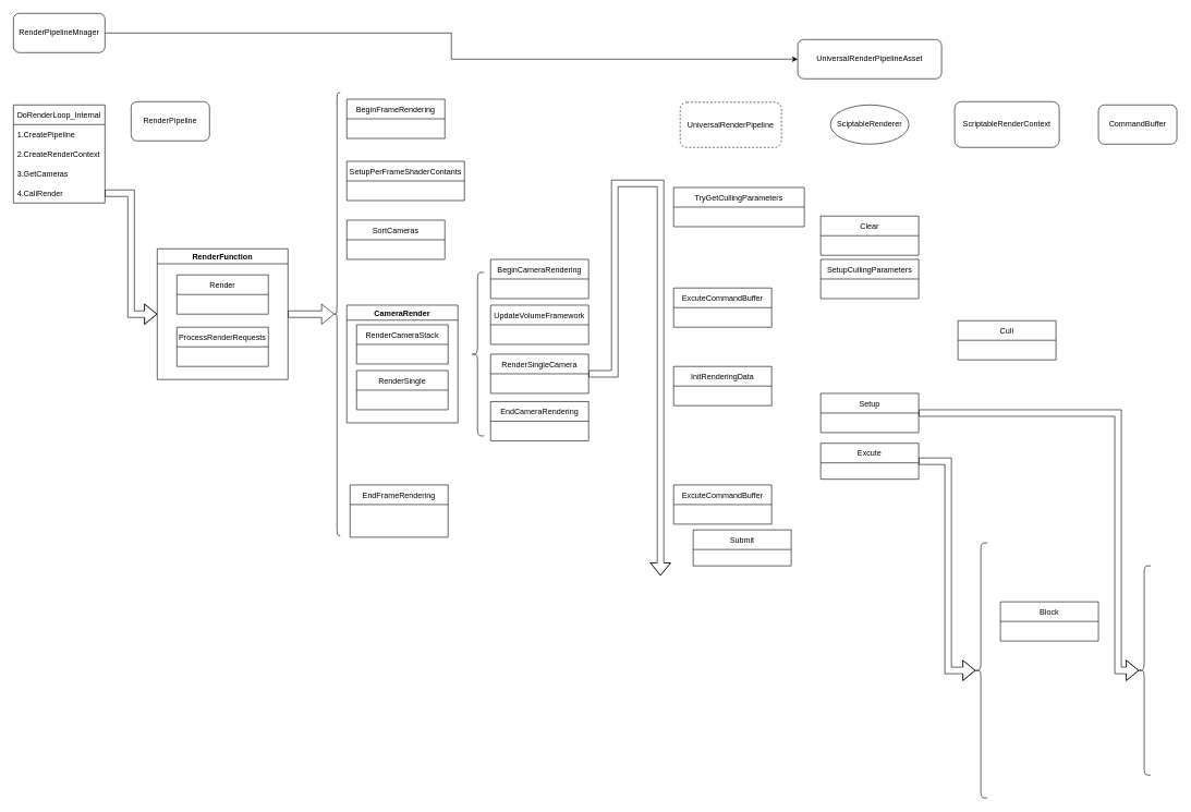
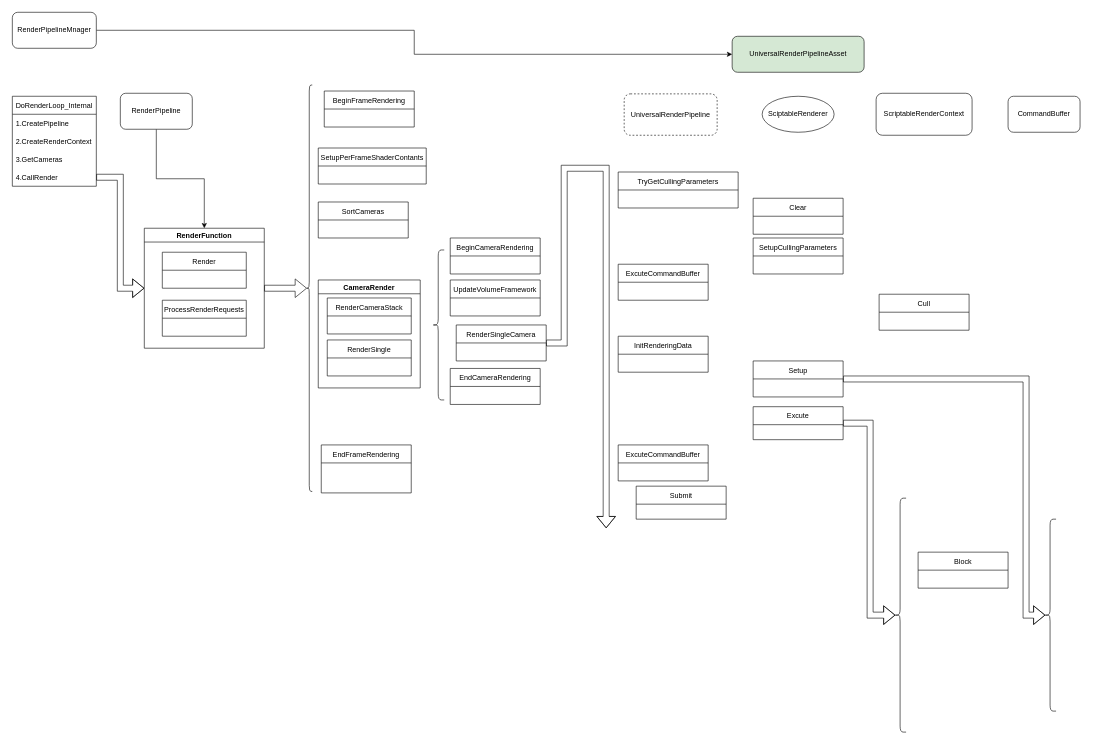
  <mxCell id="0" />
  <mxCell id="1" parent="0" />
  <mxCell id="2" style="edgeStyle=orthogonalEdgeStyle;rounded=0;orthogonalLoop=1;jettySize=auto;html=1;" parent="1" source="3" target="34" edge="1"><mxGeometry relative="1" as="geometry" /></mxCell>
  <mxCell id="3" value="RenderPipelineMnager" style="rounded=1;whiteSpace=wrap;html=1;" parent="1" vertex="1"><mxGeometry x="20" y="20" width="140" height="60" as="geometry" /></mxCell>
  <mxCell id="4" value="ScriptableRenderContext" style="rounded=1;whiteSpace=wrap;html=1;" parent="1" vertex="1"><mxGeometry x="1460" y="155" width="160" height="70" as="geometry" /></mxCell>
  <mxCell id="5" value="DoRenderLoop_Internal" style="swimlane;fontStyle=0;childLayout=stackLayout;horizontal=1;startSize=30;horizontalStack=0;resizeParent=1;resizeParentMax=0;resizeLast=0;collapsible=1;marginBottom=0;" parent="1" vertex="1"><mxGeometry x="20" y="160" width="140" height="150" as="geometry" /></mxCell>
  <mxCell id="6" value="1.CreatePipeline" style="text;strokeColor=none;fillColor=none;align=left;verticalAlign=middle;spacingLeft=4;spacingRight=4;overflow=hidden;points=[[0,0.5],[1,0.5]];portConstraint=eastwest;rotatable=0;" parent="5" vertex="1"><mxGeometry y="30" width="140" height="30" as="geometry" /></mxCell>
  <mxCell id="7" value="2.CreateRenderContext" style="text;strokeColor=none;fillColor=none;align=left;verticalAlign=middle;spacingLeft=4;spacingRight=4;overflow=hidden;points=[[0,0.5],[1,0.5]];portConstraint=eastwest;rotatable=0;" parent="5" vertex="1"><mxGeometry y="60" width="140" height="30" as="geometry" /></mxCell>
  <mxCell id="8" value="3.GetCameras" style="text;strokeColor=none;fillColor=none;align=left;verticalAlign=middle;spacingLeft=4;spacingRight=4;overflow=hidden;points=[[0,0.5],[1,0.5]];portConstraint=eastwest;rotatable=0;" parent="5" vertex="1"><mxGeometry y="90" width="140" height="30" as="geometry" /></mxCell>
  <mxCell id="9" value="4.CallRender" style="text;strokeColor=none;fillColor=none;align=left;verticalAlign=middle;spacingLeft=4;spacingRight=4;overflow=hidden;points=[[0,0.5],[1,0.5]];portConstraint=eastwest;rotatable=0;" parent="5" vertex="1"><mxGeometry y="120" width="140" height="30" as="geometry" /></mxCell>
+ <mxCell id="10" style="edgeStyle=orthogonalEdgeStyle;rounded=0;orthogonalLoop=1;jettySize=auto;html=1;entryX=0.5;entryY=0;entryDx=0;entryDy=0;" parent="1" source="11" target="16" edge="1"><mxGeometry relative="1" as="geometry"><mxPoint x="350" y="380" as="targetPoint" /></mxGeometry></mxCell>
  <mxCell id="11" value="RenderPipeline" style="rounded=1;whiteSpace=wrap;html=1;" parent="1" vertex="1"><mxGeometry x="200" y="155" width="120" height="60" as="geometry" /></mxCell>
  <mxCell id="12" style="edgeStyle=orthogonalEdgeStyle;rounded=0;orthogonalLoop=1;jettySize=auto;html=1;entryX=0;entryY=0.5;entryDx=0;entryDy=0;endArrow=block;endFill=0;shape=flexArrow;" parent="1" source="9" target="16" edge="1"><mxGeometry relative="1" as="geometry"><mxPoint x="275" y="425" as="targetPoint" /></mxGeometry></mxCell>
  <mxCell id="13" value="" style="shape=curlyBracket;whiteSpace=wrap;html=1;rounded=1;" parent="1" vertex="1"><mxGeometry x="510" y="141.25" width="10" height="677.5" as="geometry" /></mxCell>
- <mxCell id="14" value="BeginFrameRendering" style="swimlane;fontStyle=0;childLayout=stackLayout;horizontal=1;startSize=30;horizontalStack=0;resizeParent=1;resizeParentMax=0;resizeLast=0;collapsible=1;marginBottom=0;" parent="1" vertex="1"><mxGeometry x="530" y="151.25" width="150" height="60" as="geometry"><mxRectangle x="490" y="215" width="150" height="30" as="alternateBounds" /></mxGeometry></mxCell>
+ <mxCell id="14" value="BeginFrameRendering" style="swimlane;fontStyle=0;childLayout=stackLayout;horizontal=1;startSize=30;horizontalStack=0;resizeParent=1;resizeParentMax=0;resizeLast=0;collapsible=1;marginBottom=0;" parent="1" vertex="1"><mxGeometry x="540" y="151.25" width="150" height="60" as="geometry"><mxRectangle x="490" y="215" width="150" height="30" as="alternateBounds" /></mxGeometry></mxCell>
  <mxCell id="15" style="edgeStyle=orthogonalEdgeStyle;rounded=0;orthogonalLoop=1;jettySize=auto;html=1;endArrow=classic;endFill=1;entryX=0.1;entryY=0.5;entryDx=0;entryDy=0;entryPerimeter=0;shape=flexArrow;" parent="1" source="16" target="13" edge="1"><mxGeometry relative="1" as="geometry"><mxPoint x="500" y="490" as="targetPoint" /></mxGeometry></mxCell>
  <mxCell id="16" value="RenderFunction" style="swimlane;startSize=23;" parent="1" vertex="1"><mxGeometry x="240" y="380" width="200" height="200" as="geometry" /></mxCell>
  <mxCell id="17" value="Render" style="swimlane;fontStyle=0;childLayout=stackLayout;horizontal=1;startSize=30;horizontalStack=0;resizeParent=1;resizeParentMax=0;resizeLast=0;collapsible=1;marginBottom=0;" parent="16" vertex="1"><mxGeometry x="30" y="40" width="140" height="60" as="geometry" /></mxCell>
  <mxCell id="18" value="ProcessRenderRequests" style="swimlane;fontStyle=0;childLayout=stackLayout;horizontal=1;startSize=30;horizontalStack=0;resizeParent=1;resizeParentMax=0;resizeLast=0;collapsible=1;marginBottom=0;" parent="16" vertex="1"><mxGeometry x="30" y="120" width="140" height="60" as="geometry"><mxRectangle x="30" y="120" width="170" height="30" as="alternateBounds" /></mxGeometry></mxCell>
  <mxCell id="19" value="SetupPerFrameShaderContants" style="swimlane;fontStyle=0;childLayout=stackLayout;horizontal=1;startSize=30;horizontalStack=0;resizeParent=1;resizeParentMax=0;resizeLast=0;collapsible=1;marginBottom=0;" parent="1" vertex="1"><mxGeometry x="530" y="246.25" width="180" height="60" as="geometry"><mxRectangle x="490" y="310" width="200" height="30" as="alternateBounds" /></mxGeometry></mxCell>
  <mxCell id="20" value="SortCameras" style="swimlane;fontStyle=0;childLayout=stackLayout;horizontal=1;startSize=30;horizontalStack=0;resizeParent=1;resizeParentMax=0;resizeLast=0;collapsible=1;marginBottom=0;" parent="1" vertex="1"><mxGeometry x="530" y="336.25" width="150" height="60" as="geometry"><mxRectangle x="490" y="215" width="150" height="30" as="alternateBounds" /></mxGeometry></mxCell>
  <mxCell id="21" value="CameraRender" style="swimlane;startSize=23;" parent="1" vertex="1"><mxGeometry x="530" y="466.25" width="170" height="180" as="geometry" /></mxCell>
  <mxCell id="22" value="RenderCameraStack" style="swimlane;fontStyle=0;childLayout=stackLayout;horizontal=1;startSize=30;horizontalStack=0;resizeParent=1;resizeParentMax=0;resizeLast=0;collapsible=1;marginBottom=0;" parent="21" vertex="1"><mxGeometry x="15" y="30" width="140" height="60" as="geometry" /></mxCell>
  <mxCell id="23" value="RenderSingle" style="swimlane;fontStyle=0;childLayout=stackLayout;horizontal=1;startSize=30;horizontalStack=0;resizeParent=1;resizeParentMax=0;resizeLast=0;collapsible=1;marginBottom=0;" parent="21" vertex="1"><mxGeometry x="15" y="100" width="140" height="60" as="geometry"><mxRectangle x="30" y="120" width="170" height="30" as="alternateBounds" /></mxGeometry></mxCell>
  <mxCell id="24" value="" style="shape=curlyBracket;whiteSpace=wrap;html=1;rounded=1;" parent="1" vertex="1"><mxGeometry x="720" y="416.25" width="20" height="250" as="geometry" /></mxCell>
  <mxCell id="25" value="BeginCameraRendering" style="swimlane;fontStyle=0;childLayout=stackLayout;horizontal=1;startSize=30;horizontalStack=0;resizeParent=1;resizeParentMax=0;resizeLast=0;collapsible=1;marginBottom=0;" parent="1" vertex="1"><mxGeometry x="750" y="396.25" width="150" height="60" as="geometry"><mxRectangle x="490" y="215" width="150" height="30" as="alternateBounds" /></mxGeometry></mxCell>
  <mxCell id="26" value="EndCameraRendering" style="swimlane;fontStyle=0;childLayout=stackLayout;horizontal=1;startSize=30;horizontalStack=0;resizeParent=1;resizeParentMax=0;resizeLast=0;collapsible=1;marginBottom=0;" parent="1" vertex="1"><mxGeometry x="750" y="613.75" width="150" height="60" as="geometry"><mxRectangle x="490" y="215" width="150" height="30" as="alternateBounds" /></mxGeometry></mxCell>
  <mxCell id="27" value="UpdateVolumeFramework" style="swimlane;fontStyle=0;childLayout=stackLayout;horizontal=1;startSize=30;horizontalStack=0;resizeParent=1;resizeParentMax=0;resizeLast=0;collapsible=1;marginBottom=0;" parent="1" vertex="1"><mxGeometry x="750" y="466.25" width="150" height="60" as="geometry"><mxRectangle x="490" y="215" width="150" height="30" as="alternateBounds" /></mxGeometry></mxCell>
  <mxCell id="28" style="edgeStyle=orthogonalEdgeStyle;shape=flexArrow;rounded=0;orthogonalLoop=1;jettySize=auto;html=1;endArrow=classic;endFill=1;" parent="1" source="29" edge="1"><mxGeometry relative="1" as="geometry"><mxPoint x="1010" y="880" as="targetPoint" /><Array as="points"><mxPoint x="940" y="571" /><mxPoint x="940" y="280" /><mxPoint x="1010" y="280" /></Array></mxGeometry></mxCell>
- <mxCell id="29" value="RenderSingleCamera" style="swimlane;fontStyle=0;childLayout=stackLayout;horizontal=1;startSize=30;horizontalStack=0;resizeParent=1;resizeParentMax=0;resizeLast=0;collapsible=1;marginBottom=0;" parent="1" vertex="1"><mxGeometry x="750" y="541.25" width="150" height="60" as="geometry"><mxRectangle x="490" y="215" width="150" height="30" as="alternateBounds" /></mxGeometry></mxCell>
+ <mxCell id="29" value="RenderSingleCamera" style="swimlane;fontStyle=0;childLayout=stackLayout;horizontal=1;startSize=30;horizontalStack=0;resizeParent=1;resizeParentMax=0;resizeLast=0;collapsible=1;marginBottom=0;" parent="1" vertex="1"><mxGeometry x="760" y="541.25" width="150" height="60" as="geometry"><mxRectangle x="490" y="215" width="150" height="30" as="alternateBounds" /></mxGeometry></mxCell>
  <mxCell id="30" value="EndFrameRendering" style="swimlane;fontStyle=0;childLayout=stackLayout;horizontal=1;startSize=30;horizontalStack=0;resizeParent=1;resizeParentMax=0;resizeLast=0;collapsible=1;marginBottom=0;" parent="1" vertex="1"><mxGeometry x="535" y="741.25" width="150" height="80" as="geometry"><mxRectangle x="490" y="215" width="150" height="30" as="alternateBounds" /></mxGeometry></mxCell>
  <mxCell id="31" value="SciptableRenderer" style="ellipse;whiteSpace=wrap;html=1;" parent="1" vertex="1"><mxGeometry x="1270" y="160" width="120" height="60" as="geometry" /></mxCell>
  <mxCell id="32" value="CommandBuffer" style="rounded=1;whiteSpace=wrap;html=1;" parent="1" vertex="1"><mxGeometry x="1680" y="160" width="120" height="60" as="geometry" /></mxCell>
  <mxCell id="33" value="TryGetCullingParameters" style="swimlane;fontStyle=0;childLayout=stackLayout;horizontal=1;startSize=30;horizontalStack=0;resizeParent=1;resizeParentMax=0;resizeLast=0;collapsible=1;marginBottom=0;" parent="1" vertex="1"><mxGeometry x="1030" y="286.25" width="200" height="60" as="geometry"><mxRectangle x="490" y="215" width="150" height="30" as="alternateBounds" /></mxGeometry></mxCell>
- <mxCell id="34" value="UniversalRenderPipelineAsset" style="rounded=1;whiteSpace=wrap;html=1;" parent="1" vertex="1"><mxGeometry x="1220" y="60" width="220" height="60" as="geometry" /></mxCell>
+ <mxCell id="34" value="UniversalRenderPipelineAsset" style="rounded=1;whiteSpace=wrap;html=1;fillColor=#d5e8d4;" parent="1" vertex="1"><mxGeometry x="1220" y="60" width="220" height="60" as="geometry" /></mxCell>
  <mxCell id="35" value="SetupCullingParameters" style="swimlane;fontStyle=0;childLayout=stackLayout;horizontal=1;startSize=30;horizontalStack=0;resizeParent=1;resizeParentMax=0;resizeLast=0;collapsible=1;marginBottom=0;" parent="1" vertex="1"><mxGeometry x="1255" y="396.25" width="150" height="60" as="geometry"><mxRectangle x="490" y="215" width="150" height="30" as="alternateBounds" /></mxGeometry></mxCell>
  <mxCell id="36" value="Cull" style="swimlane;fontStyle=0;childLayout=stackLayout;horizontal=1;startSize=30;horizontalStack=0;resizeParent=1;resizeParentMax=0;resizeLast=0;collapsible=1;marginBottom=0;" parent="1" vertex="1"><mxGeometry x="1465" y="490" width="150" height="60" as="geometry"><mxRectangle x="490" y="215" width="150" height="30" as="alternateBounds" /></mxGeometry></mxCell>
  <mxCell id="37" value="InitRenderingData" style="swimlane;fontStyle=0;childLayout=stackLayout;horizontal=1;startSize=30;horizontalStack=0;resizeParent=1;resizeParentMax=0;resizeLast=0;collapsible=1;marginBottom=0;" parent="1" vertex="1"><mxGeometry x="1030" y="560" width="150" height="60" as="geometry"><mxRectangle x="490" y="215" width="150" height="30" as="alternateBounds" /></mxGeometry></mxCell>
  <mxCell id="38" style="edgeStyle=orthogonalEdgeStyle;shape=flexArrow;rounded=0;orthogonalLoop=1;jettySize=auto;html=1;entryX=0.1;entryY=0.5;entryDx=0;entryDy=0;entryPerimeter=0;endArrow=classic;endFill=1;" edge="1" parent="1" source="39" target="47"><mxGeometry relative="1" as="geometry"><Array as="points"><mxPoint x="1710" y="631" /><mxPoint x="1710" y="1025" /></Array></mxGeometry></mxCell>
  <mxCell id="39" value="Setup" style="swimlane;fontStyle=0;childLayout=stackLayout;horizontal=1;startSize=30;horizontalStack=0;resizeParent=1;resizeParentMax=0;resizeLast=0;collapsible=1;marginBottom=0;" parent="1" vertex="1"><mxGeometry x="1255" y="601.25" width="150" height="60" as="geometry"><mxRectangle x="490" y="215" width="150" height="30" as="alternateBounds" /></mxGeometry></mxCell>
  <mxCell id="40" style="edgeStyle=orthogonalEdgeStyle;shape=flexArrow;rounded=0;orthogonalLoop=1;jettySize=auto;html=1;entryX=0.1;entryY=0.5;entryDx=0;entryDy=0;entryPerimeter=0;endArrow=classic;endFill=1;" edge="1" parent="1" source="41" target="48"><mxGeometry relative="1" as="geometry"><Array as="points"><mxPoint x="1450" y="705" /><mxPoint x="1450" y="1025" /></Array></mxGeometry></mxCell>
  <mxCell id="41" value="Excute" style="swimlane;fontStyle=0;childLayout=stackLayout;horizontal=1;startSize=30;horizontalStack=0;resizeParent=1;resizeParentMax=0;resizeLast=0;collapsible=1;marginBottom=0;" parent="1" vertex="1"><mxGeometry x="1255" y="677.5" width="150" height="55" as="geometry"><mxRectangle x="490" y="215" width="150" height="30" as="alternateBounds" /></mxGeometry></mxCell>
  <mxCell id="42" value="Submit" style="swimlane;fontStyle=0;childLayout=stackLayout;horizontal=1;startSize=30;horizontalStack=0;resizeParent=1;resizeParentMax=0;resizeLast=0;collapsible=1;marginBottom=0;" parent="1" vertex="1"><mxGeometry x="1060" y="810" width="150" height="55" as="geometry"><mxRectangle x="490" y="215" width="150" height="30" as="alternateBounds" /></mxGeometry></mxCell>
  <mxCell id="43" value="UniversalRenderPipeline" style="rounded=1;whiteSpace=wrap;html=1;dashed=1;" parent="1" vertex="1"><mxGeometry x="1040" y="156" width="155" height="69" as="geometry" /></mxCell>
  <mxCell id="44" value="ExcuteCommandBuffer" style="swimlane;fontStyle=0;childLayout=stackLayout;horizontal=1;startSize=30;horizontalStack=0;resizeParent=1;resizeParentMax=0;resizeLast=0;collapsible=1;marginBottom=0;" parent="1" vertex="1"><mxGeometry x="1030" y="440" width="150" height="60" as="geometry"><mxRectangle x="490" y="215" width="150" height="30" as="alternateBounds" /></mxGeometry></mxCell>
  <mxCell id="45" value="ExcuteCommandBuffer" style="swimlane;fontStyle=0;childLayout=stackLayout;horizontal=1;startSize=30;horizontalStack=0;resizeParent=1;resizeParentMax=0;resizeLast=0;collapsible=1;marginBottom=0;" parent="1" vertex="1"><mxGeometry x="1030" y="741.25" width="150" height="60" as="geometry"><mxRectangle x="490" y="215" width="150" height="30" as="alternateBounds" /></mxGeometry></mxCell>
  <mxCell id="46" value="Clear" style="swimlane;fontStyle=0;childLayout=stackLayout;horizontal=1;startSize=30;horizontalStack=0;resizeParent=1;resizeParentMax=0;resizeLast=0;collapsible=1;marginBottom=0;" parent="1" vertex="1"><mxGeometry x="1255" y="330" width="150" height="60" as="geometry"><mxRectangle x="490" y="215" width="150" height="30" as="alternateBounds" /></mxGeometry></mxCell>
  <mxCell id="47" value="" style="shape=curlyBracket;whiteSpace=wrap;html=1;rounded=1;" vertex="1" parent="1"><mxGeometry x="1740" y="865" width="20" height="320" as="geometry" /></mxCell>
  <mxCell id="48" value="" style="shape=curlyBracket;whiteSpace=wrap;html=1;rounded=1;" vertex="1" parent="1"><mxGeometry x="1490" y="830" width="20" height="390" as="geometry" /></mxCell>
  <mxCell id="49" value="Block" style="swimlane;fontStyle=0;childLayout=stackLayout;horizontal=1;startSize=30;horizontalStack=0;resizeParent=1;resizeParentMax=0;resizeLast=0;collapsible=1;marginBottom=0;" vertex="1" parent="1"><mxGeometry x="1530" y="920" width="150" height="60" as="geometry"><mxRectangle x="490" y="215" width="150" height="30" as="alternateBounds" /></mxGeometry></mxCell>
